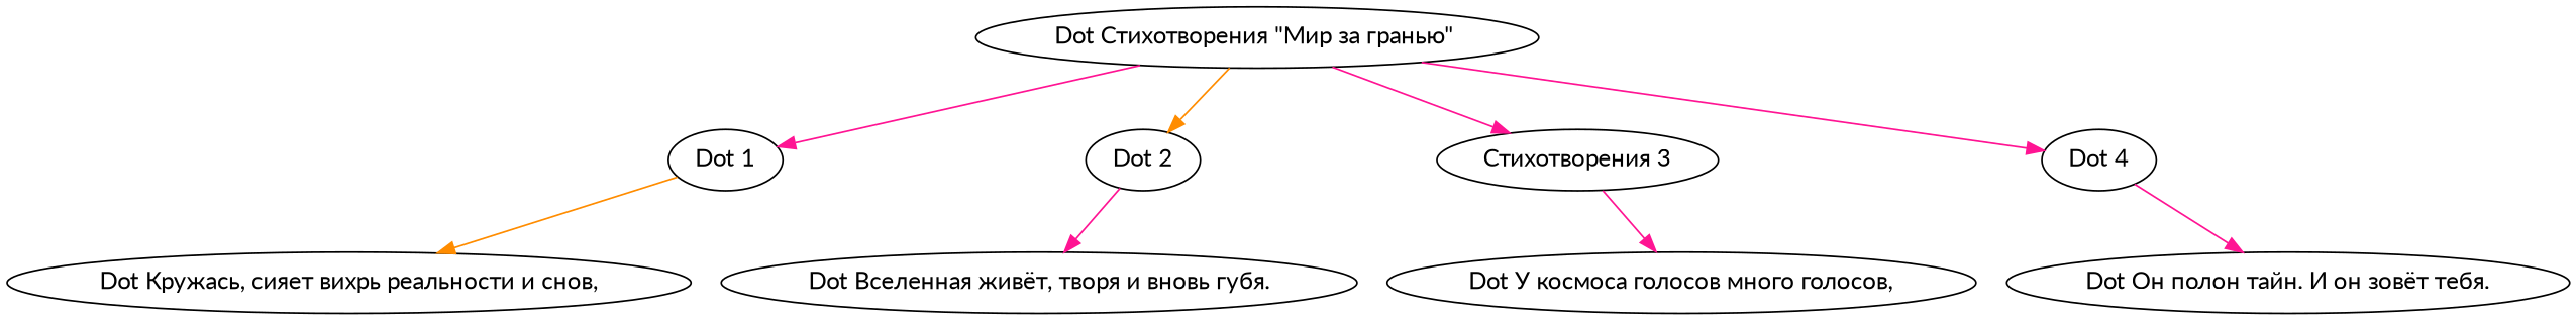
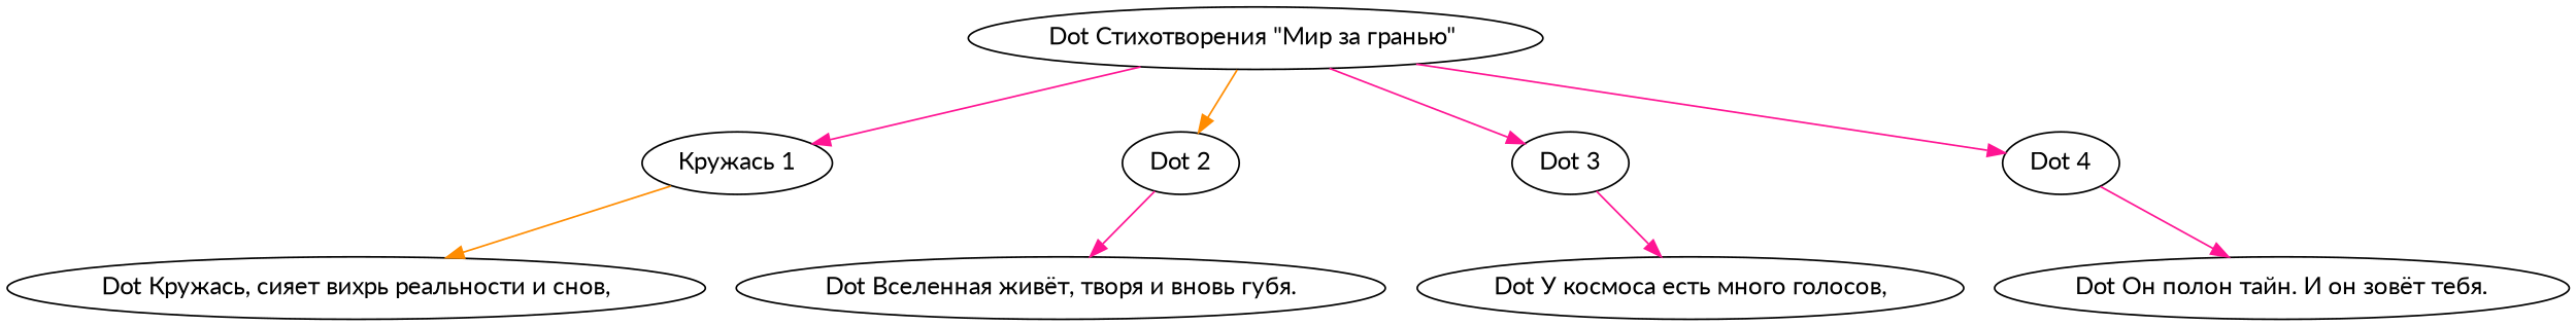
  digraph {
    fontname=Lato
    node [fontname=Lato]
    edge [color=deeppink fontname=Lato]
    n1 [label="Dot Cтихотворения \"Мир за гранью\" "]
-   n2 [label="Dot 1"]
+   n2 [label="Кружась 1"]
    n3 [label="Dot 2"]
-   n4 [label="Cтихотворения 3"]
+   n4 [label="Dot 3"]
    n5 [label="Dot 4"]
    n6 [label="Dot Кружась, сияет вихрь реальности и снов,"]
    n7 [label="Dot Вселенная живёт, творя и вновь губя."]
-   n8 [label="Dot У космоса голосов много голосов,"]
+   n8 [label="Dot У космоса есть много голосов,"]
    n9 [label="Dot Он полон тайн. И он зовёт тебя."]
    n1 -> n2
    n1 -> n3 [color=darkorange]
    n1 -> n4
    n1 -> n5
    n2 -> n6 [color=darkorange]
    n3 -> n7
    n4 -> n8
    n5 -> n9
  }
